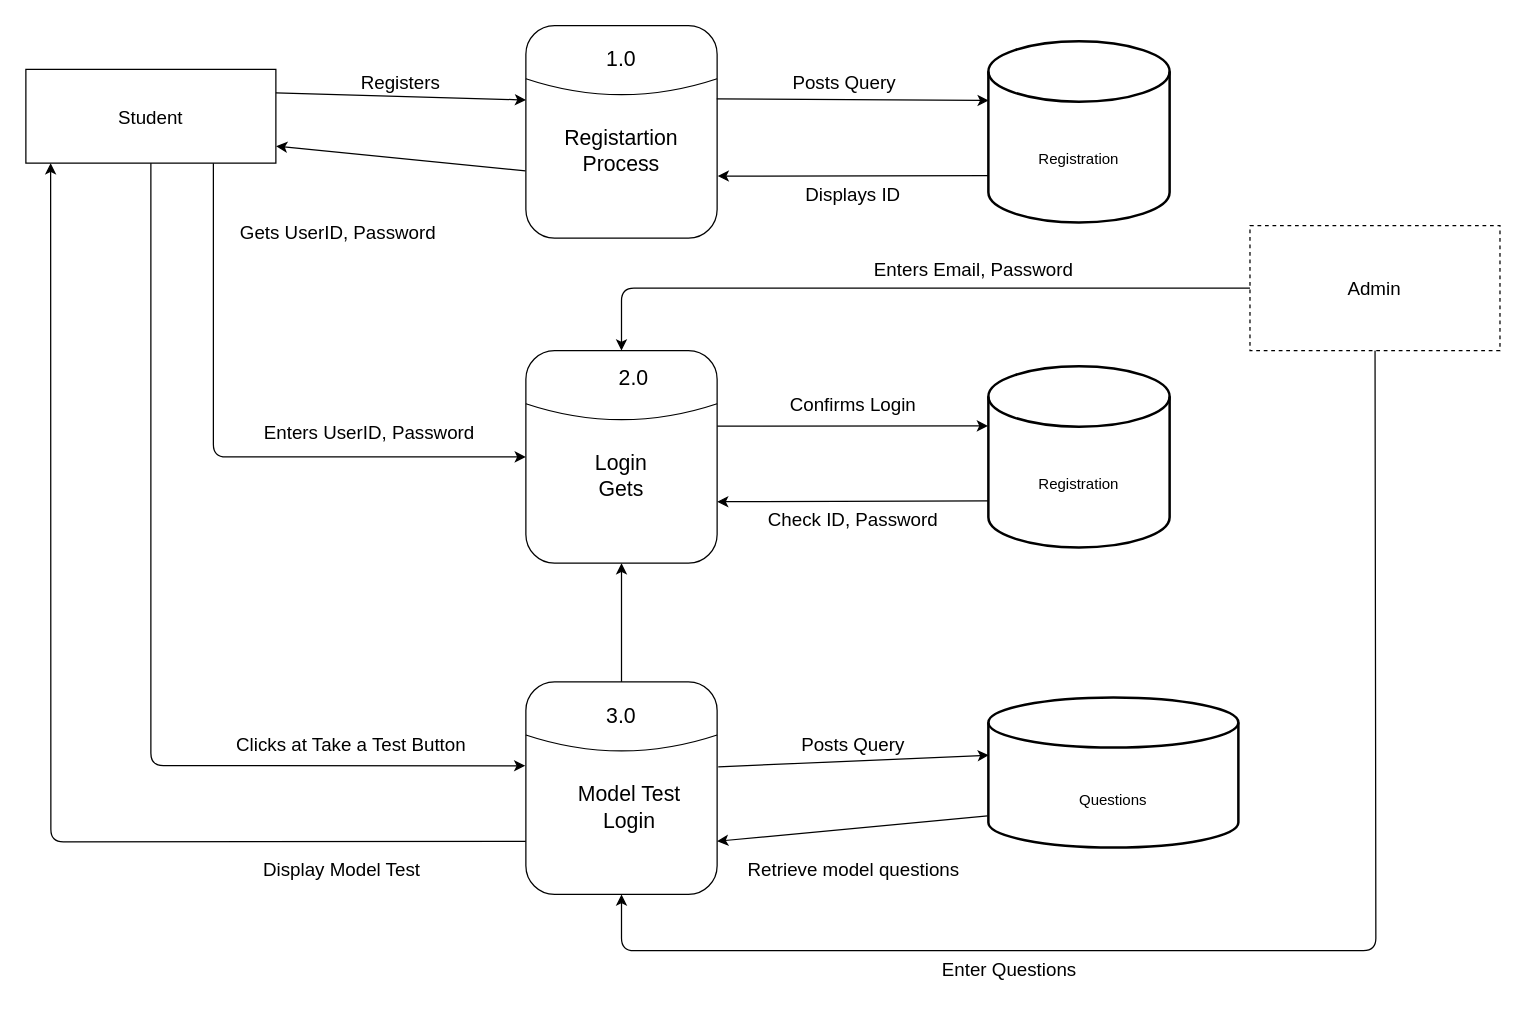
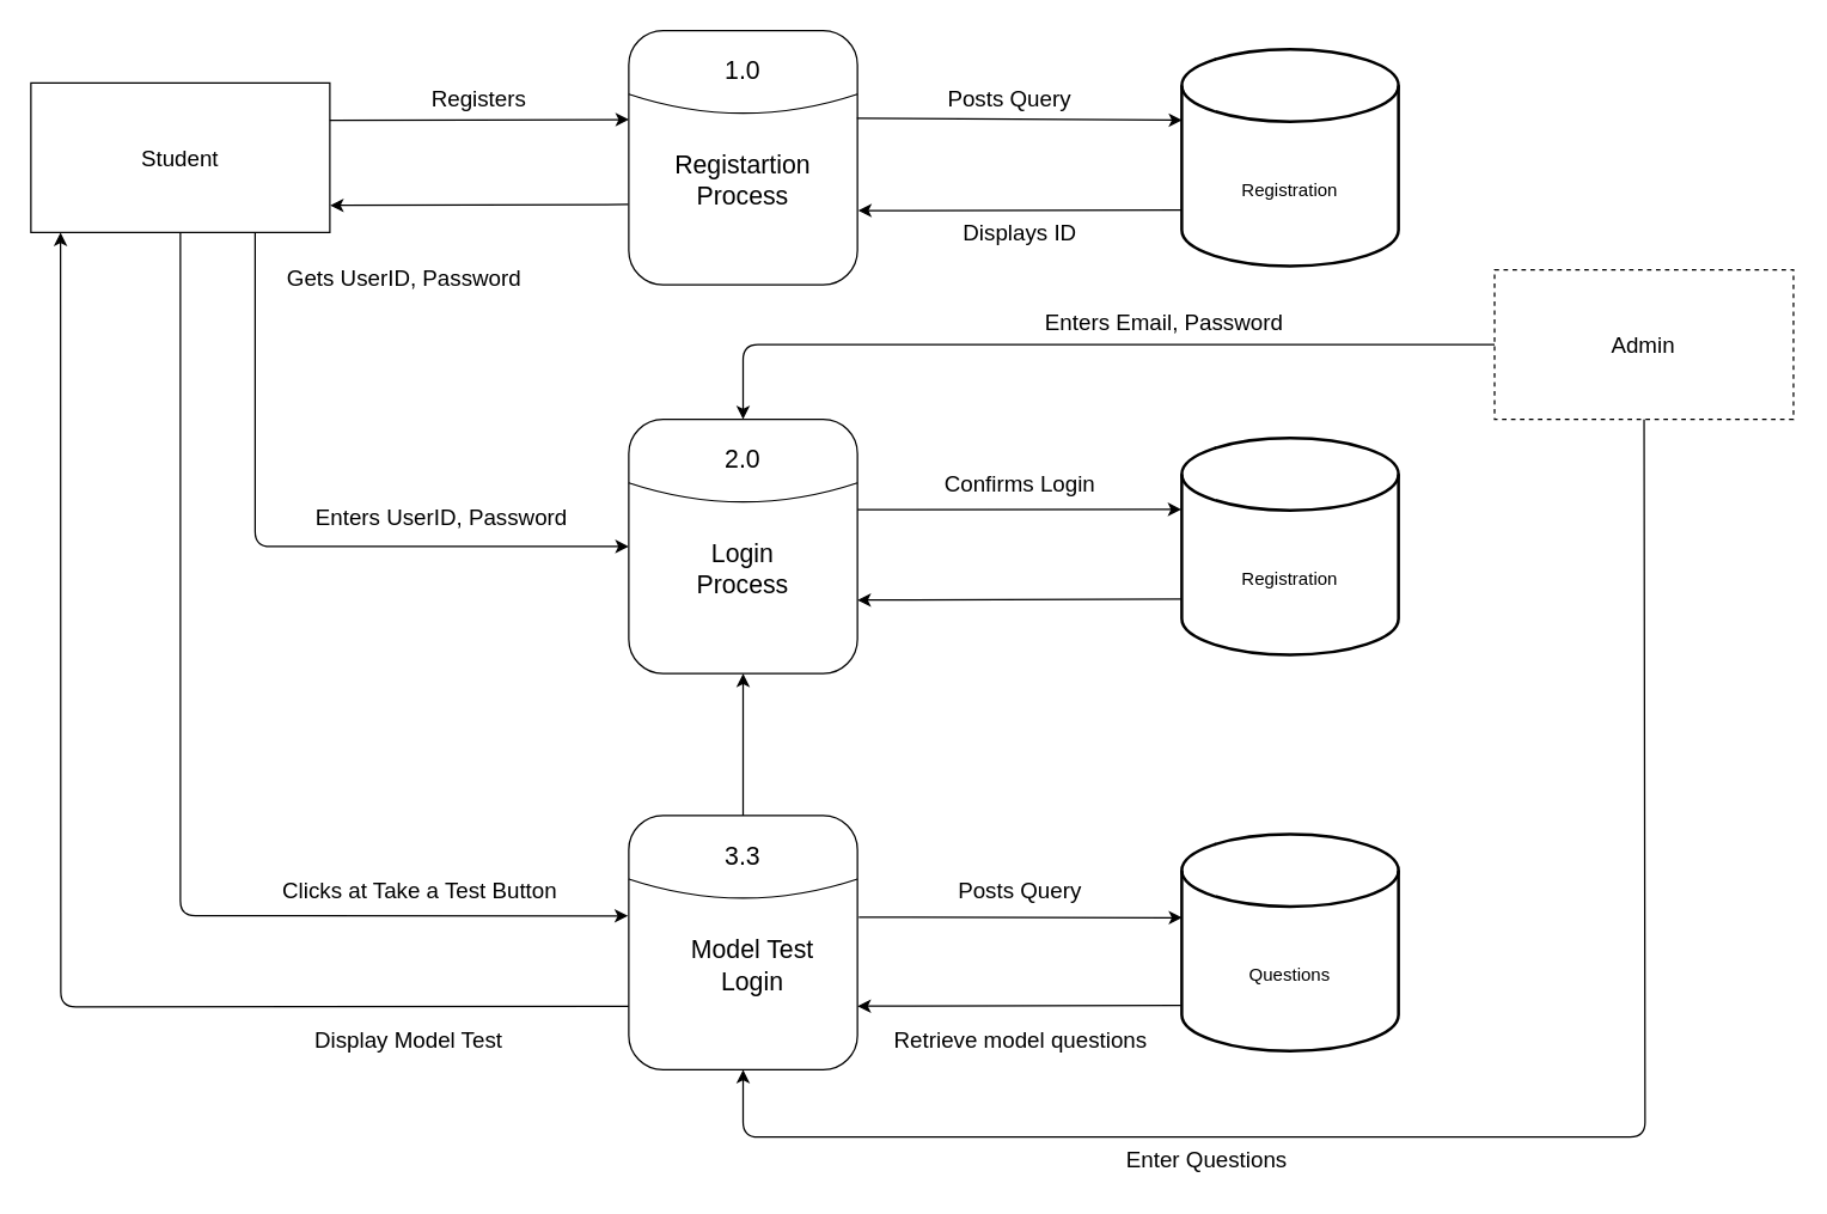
  <mxCell id="0" />
  <mxCell id="1" parent="0" />
  <mxCell id="2" style="edgeStyle=orthogonalEdgeStyle;rounded=1;orthogonalLoop=1;jettySize=auto;html=1;exitX=0.75;exitY=1;exitDx=0;exitDy=0;entryX=0;entryY=0.5;entryDx=0;entryDy=0;" parent="1" source="3" target="29" edge="1"><mxGeometry relative="1" as="geometry" /></mxCell>
- <mxCell id="3" value="&lt;font style=&quot;font-size: 15px;&quot;&gt;Student&lt;/font&gt;" style="rounded=0;whiteSpace=wrap;html=1;" parent="1" vertex="1"><mxGeometry x="20" y="55" width="200" height="75" as="geometry" /></mxCell>
+ <mxCell id="3" value="&lt;font style=&quot;font-size: 15px;&quot;&gt;Student&lt;/font&gt;" style="rounded=0;whiteSpace=wrap;html=1;" parent="1" vertex="1"><mxGeometry x="20" y="55" width="200" height="100" as="geometry" /></mxCell>
  <mxCell id="4" value="" style="endArrow=classic;html=1;rounded=0;exitX=1;exitY=0.25;exitDx=0;exitDy=0;entryX=0.001;entryY=0.35;entryDx=0;entryDy=0;entryPerimeter=0;" parent="1" source="3" target="22" edge="1"><mxGeometry width="50" height="50" relative="1" as="geometry"><mxPoint x="340" y="230" as="sourcePoint" /><mxPoint x="470.82" y="110.57" as="targetPoint" /></mxGeometry></mxCell>
  <mxCell id="5" value="" style="endArrow=classic;html=1;rounded=0;exitX=-0.002;exitY=0.684;exitDx=0;exitDy=0;entryX=1.001;entryY=0.819;entryDx=0;entryDy=0;exitPerimeter=0;entryPerimeter=0;" parent="1" source="22" target="3" edge="1"><mxGeometry width="50" height="50" relative="1" as="geometry"><mxPoint x="470.69" y="140.6" as="sourcePoint" /><mxPoint x="190" y="150" as="targetPoint" /></mxGeometry></mxCell>
  <mxCell id="6" value="&lt;font style=&quot;font-size: 15px;&quot;&gt;Registers&lt;/font&gt;" style="text;html=1;strokeColor=none;fillColor=none;align=center;verticalAlign=middle;whiteSpace=wrap;rounded=0;" parent="1" vertex="1"><mxGeometry x="290" y="50" width="60" height="30" as="geometry" /></mxCell>
  <mxCell id="7" value="&lt;font style=&quot;font-size: 15px;&quot;&gt;Gets UserID, Password&lt;/font&gt;" style="text;html=1;strokeColor=none;fillColor=none;align=center;verticalAlign=middle;whiteSpace=wrap;rounded=0;" parent="1" vertex="1"><mxGeometry x="175" y="170" width="190" height="30" as="geometry" /></mxCell>
  <mxCell id="8" value="&lt;font style=&quot;font-size: 15px;&quot;&gt;Enters UserID, Password&lt;/font&gt;" style="text;html=1;strokeColor=none;fillColor=none;align=center;verticalAlign=middle;whiteSpace=wrap;rounded=0;rotation=0;" parent="1" vertex="1"><mxGeometry x="205" y="330" width="180" height="30" as="geometry" /></mxCell>
  <mxCell id="9" value="" style="endArrow=classic;html=1;rounded=1;exitX=0.5;exitY=1;exitDx=0;exitDy=0;entryX=-0.003;entryY=0.395;entryDx=0;entryDy=0;entryPerimeter=0;" parent="1" source="3" target="34" edge="1"><mxGeometry width="50" height="50" relative="1" as="geometry"><mxPoint x="590" y="520" as="sourcePoint" /><mxPoint x="488.038" y="579.038" as="targetPoint" /><Array as="points"><mxPoint x="120" y="612" /></Array></mxGeometry></mxCell>
  <mxCell id="10" value="&lt;font style=&quot;font-size: 15px;&quot;&gt;Display Model Test&lt;/font&gt;" style="text;html=1;strokeColor=none;fillColor=none;align=center;verticalAlign=middle;whiteSpace=wrap;rounded=0;rotation=0;" parent="1" vertex="1"><mxGeometry x="182.5" y="680" width="180" height="30" as="geometry" /></mxCell>
  <mxCell id="11" value="" style="endArrow=classic;html=1;rounded=1;exitX=0;exitY=0.75;exitDx=0;exitDy=0;entryX=0.099;entryY=1;entryDx=0;entryDy=0;entryPerimeter=0;" parent="1" source="34" target="3" edge="1"><mxGeometry width="50" height="50" relative="1" as="geometry"><mxPoint x="469" y="625" as="sourcePoint" /><mxPoint x="120" y="160" as="targetPoint" /><Array as="points"><mxPoint x="40" y="673" /></Array></mxGeometry></mxCell>
  <mxCell id="12" value="&lt;font style=&quot;font-size: 15px;&quot;&gt;Clicks at Take a Test Button&lt;/font&gt;" style="text;html=1;strokeColor=none;fillColor=none;align=center;verticalAlign=middle;whiteSpace=wrap;rounded=0;rotation=0;" parent="1" vertex="1"><mxGeometry x="182.5" y="580" width="195" height="30" as="geometry" /></mxCell>
  <mxCell id="13" value="&lt;font style=&quot;font-size: 15px;&quot;&gt;Displays ID&lt;/font&gt;" style="text;html=1;strokeColor=none;fillColor=none;align=center;verticalAlign=middle;whiteSpace=wrap;rounded=0;" parent="1" vertex="1"><mxGeometry x="636.75" y="140" width="90" height="30" as="geometry" /></mxCell>
  <mxCell id="14" value="" style="endArrow=classic;html=1;rounded=0;exitX=1;exitY=0.355;exitDx=0;exitDy=0;entryX=-0.002;entryY=0.329;entryDx=0;entryDy=0;exitPerimeter=0;entryPerimeter=0;" parent="1" source="29" target="46" edge="1"><mxGeometry width="50" height="50" relative="1" as="geometry"><mxPoint x="598.57" y="350.05" as="sourcePoint" /><mxPoint x="790" y="340" as="targetPoint" /></mxGeometry></mxCell>
  <mxCell id="15" value="" style="endArrow=classic;html=1;rounded=0;exitX=-0.001;exitY=0.743;exitDx=0;exitDy=0;entryX=1;entryY=0.711;entryDx=0;entryDy=0;entryPerimeter=0;exitPerimeter=0;" parent="1" source="46" target="29" edge="1"><mxGeometry width="50" height="50" relative="1" as="geometry"><mxPoint x="789.786" y="400.2" as="sourcePoint" /><mxPoint x="598.83" y="378.91" as="targetPoint" /></mxGeometry></mxCell>
- <mxCell id="16" value="&lt;font style=&quot;font-size: 15px;&quot;&gt;Check ID, Password&lt;/font&gt;" style="text;html=1;strokeColor=none;fillColor=none;align=center;verticalAlign=middle;whiteSpace=wrap;rounded=0;" parent="1" vertex="1"><mxGeometry x="611.75" y="400" width="140" height="30" as="geometry" /></mxCell>
  <mxCell id="17" value="&lt;font style=&quot;font-size: 15px;&quot;&gt;Confirms Login&lt;/font&gt;" style="text;html=1;strokeColor=none;fillColor=none;align=center;verticalAlign=middle;whiteSpace=wrap;rounded=0;" parent="1" vertex="1"><mxGeometry x="626.75" y="308" width="110" height="30" as="geometry" /></mxCell>
  <mxCell id="18" value="" style="endArrow=classic;html=1;rounded=0;exitX=1.006;exitY=0.4;exitDx=0;exitDy=0;entryX=0.002;entryY=0.385;entryDx=0;entryDy=0;entryPerimeter=0;exitPerimeter=0;" parent="1" source="34" target="47" edge="1"><mxGeometry width="50" height="50" relative="1" as="geometry"><mxPoint x="614.997" y="580" as="sourcePoint" /><mxPoint x="790.643" y="613.1" as="targetPoint" /></mxGeometry></mxCell>
  <mxCell id="19" value="&lt;font style=&quot;font-size: 15px;&quot;&gt;Retrieve model questions&lt;/font&gt;" style="text;html=1;strokeColor=none;fillColor=none;align=center;verticalAlign=middle;whiteSpace=wrap;rounded=0;" parent="1" vertex="1"><mxGeometry x="588.5" y="680" width="186.5" height="30" as="geometry" /></mxCell>
  <mxCell id="20" value="&lt;font style=&quot;font-size: 15px;&quot;&gt;Posts Query&lt;/font&gt;" style="text;html=1;strokeColor=none;fillColor=none;align=center;verticalAlign=middle;whiteSpace=wrap;rounded=0;" parent="1" vertex="1"><mxGeometry x="626.75" y="580" width="110" height="30" as="geometry" /></mxCell>
  <mxCell id="21" value="" style="group" parent="1" vertex="1" connectable="0"><mxGeometry x="420" y="20" width="153" height="170" as="geometry" /></mxCell>
  <mxCell id="22" value="" style="rounded=1;whiteSpace=wrap;html=1;" parent="21" vertex="1"><mxGeometry width="153" height="170" as="geometry" /></mxCell>
  <mxCell id="23" value="" style="endArrow=none;html=1;exitX=0;exitY=0.25;exitDx=0;exitDy=0;entryX=1;entryY=0.25;entryDx=0;entryDy=0;curved=1;" parent="21" source="22" target="22" edge="1"><mxGeometry width="50" height="50" relative="1" as="geometry"><mxPoint x="85" y="127.5" as="sourcePoint" /><mxPoint x="127.5" y="85" as="targetPoint" /><Array as="points"><mxPoint x="76.5" y="68" /></Array></mxGeometry></mxCell>
  <mxCell id="24" value="&lt;font style=&quot;font-size: 17px;&quot;&gt;1.0&lt;/font&gt;" style="text;html=1;strokeColor=none;fillColor=none;align=center;verticalAlign=middle;whiteSpace=wrap;rounded=0;" parent="21" vertex="1"><mxGeometry x="52.214" y="16.19" width="48.571" height="24.286" as="geometry" /></mxCell>
  <mxCell id="25" value="&lt;font style=&quot;font-size: 17px;&quot;&gt;Registartion Process&lt;/font&gt;" style="text;html=1;strokeColor=none;fillColor=none;align=center;verticalAlign=middle;whiteSpace=wrap;rounded=0;" parent="21" vertex="1"><mxGeometry x="15.786" y="89.048" width="121.429" height="24.286" as="geometry" /></mxCell>
  <mxCell id="26" value="" style="endArrow=classic;html=1;rounded=0;entryX=0.002;entryY=0.327;entryDx=0;entryDy=0;exitX=0.998;exitY=0.345;exitDx=0;exitDy=0;exitPerimeter=0;entryPerimeter=0;" parent="1" source="22" target="45" edge="1"><mxGeometry width="50" height="50" relative="1" as="geometry"><mxPoint x="620" y="100" as="sourcePoint" /><mxPoint x="790.12" y="80.04" as="targetPoint" /></mxGeometry></mxCell>
  <mxCell id="27" value="" style="endArrow=classic;html=1;rounded=0;exitX=0;exitY=0.742;exitDx=0;exitDy=0;entryX=1.003;entryY=0.708;entryDx=0;entryDy=0;exitPerimeter=0;entryPerimeter=0;" parent="1" source="45" target="22" edge="1"><mxGeometry width="50" height="50" relative="1" as="geometry"><mxPoint x="789.88" y="140.36" as="sourcePoint" /><mxPoint x="613" y="140.69" as="targetPoint" /></mxGeometry></mxCell>
  <mxCell id="28" value="" style="group" parent="1" vertex="1" connectable="0"><mxGeometry x="420" y="280" width="153" height="170" as="geometry" /></mxCell>
  <mxCell id="29" value="" style="rounded=1;whiteSpace=wrap;html=1;" parent="28" vertex="1"><mxGeometry width="153" height="170" as="geometry" /></mxCell>
  <mxCell id="30" value="" style="endArrow=none;html=1;exitX=0;exitY=0.25;exitDx=0;exitDy=0;entryX=1;entryY=0.25;entryDx=0;entryDy=0;curved=1;" parent="28" source="29" target="29" edge="1"><mxGeometry width="50" height="50" relative="1" as="geometry"><mxPoint x="85" y="127.5" as="sourcePoint" /><mxPoint x="127.5" y="85" as="targetPoint" /><Array as="points"><mxPoint x="76.5" y="68" /></Array></mxGeometry></mxCell>
- <mxCell id="31" value="&lt;font style=&quot;font-size: 17px;&quot;&gt;2.0&lt;/font&gt;" style="text;html=1;strokeColor=none;fillColor=none;align=center;verticalAlign=middle;whiteSpace=wrap;rounded=0;" parent="28" vertex="1"><mxGeometry x="62.214" y="11.19" width="48.571" height="24.286" as="geometry" /></mxCell>
- <mxCell id="32" value="&lt;font style=&quot;font-size: 17px;&quot;&gt;Login&lt;br&gt;Gets&lt;/font&gt;" style="text;html=1;strokeColor=none;fillColor=none;align=center;verticalAlign=middle;whiteSpace=wrap;rounded=0;" parent="28" vertex="1"><mxGeometry x="15.786" y="89.048" width="121.429" height="24.286" as="geometry" /></mxCell>
+ <mxCell id="31" value="&lt;font style=&quot;font-size: 17px;&quot;&gt;2.0&lt;/font&gt;" style="text;html=1;strokeColor=none;fillColor=none;align=center;verticalAlign=middle;whiteSpace=wrap;rounded=0;" parent="28" vertex="1"><mxGeometry x="52.214" y="16.19" width="48.571" height="24.286" as="geometry" /></mxCell>
+ <mxCell id="32" value="&lt;font style=&quot;font-size: 17px;&quot;&gt;Login&lt;br&gt;Process&lt;/font&gt;" style="text;html=1;strokeColor=none;fillColor=none;align=center;verticalAlign=middle;whiteSpace=wrap;rounded=0;" parent="28" vertex="1"><mxGeometry x="15.786" y="89.048" width="121.429" height="24.286" as="geometry" /></mxCell>
  <mxCell id="33" value="" style="group" parent="1" vertex="1" connectable="0"><mxGeometry x="420" y="545" width="153" height="170" as="geometry" /></mxCell>
  <mxCell id="34" value="" style="rounded=1;whiteSpace=wrap;html=1;" parent="33" vertex="1"><mxGeometry width="153" height="170" as="geometry" /></mxCell>
  <mxCell id="35" value="" style="endArrow=none;html=1;exitX=0;exitY=0.25;exitDx=0;exitDy=0;entryX=1;entryY=0.25;entryDx=0;entryDy=0;curved=1;" parent="33" source="34" target="34" edge="1"><mxGeometry width="50" height="50" relative="1" as="geometry"><mxPoint x="85" y="127.5" as="sourcePoint" /><mxPoint x="127.5" y="85" as="targetPoint" /><Array as="points"><mxPoint x="76.5" y="68" /></Array></mxGeometry></mxCell>
- <mxCell id="36" value="&lt;font style=&quot;font-size: 17px;&quot;&gt;3.0&lt;/font&gt;" style="text;html=1;strokeColor=none;fillColor=none;align=center;verticalAlign=middle;whiteSpace=wrap;rounded=0;" parent="33" vertex="1"><mxGeometry x="52.214" y="16.19" width="48.571" height="24.286" as="geometry" /></mxCell>
+ <mxCell id="36" value="&lt;font style=&quot;font-size: 17px;&quot;&gt;3.3&lt;/font&gt;" style="text;html=1;strokeColor=none;fillColor=none;align=center;verticalAlign=middle;whiteSpace=wrap;rounded=0;" parent="33" vertex="1"><mxGeometry x="52.214" y="16.19" width="48.571" height="24.286" as="geometry" /></mxCell>
  <mxCell id="37" value="&lt;font style=&quot;font-size: 17px;&quot;&gt;Model Test&lt;br&gt;Login&lt;/font&gt;" style="text;html=1;strokeColor=none;fillColor=none;align=center;verticalAlign=middle;whiteSpace=wrap;rounded=0;" parent="33" vertex="1"><mxGeometry x="15.79" y="89.05" width="134.21" height="24.29" as="geometry" /></mxCell>
  <mxCell id="38" value="" style="endArrow=classic;html=1;rounded=0;entryX=1;entryY=0.75;entryDx=0;entryDy=0;exitX=-0.003;exitY=0.789;exitDx=0;exitDy=0;exitPerimeter=0;" parent="1" source="47" target="34" edge="1"><mxGeometry width="50" height="50" relative="1" as="geometry"><mxPoint x="789.571" y="671.9" as="sourcePoint" /><mxPoint x="613" y="624.66" as="targetPoint" /></mxGeometry></mxCell>
  <mxCell id="39" value="&lt;font style=&quot;font-size: 15px;&quot;&gt;Posts Query&lt;/font&gt;" style="text;html=1;strokeColor=none;fillColor=none;align=center;verticalAlign=middle;whiteSpace=wrap;rounded=0;" parent="1" vertex="1"><mxGeometry x="620" y="50" width="110" height="30" as="geometry" /></mxCell>
  <mxCell id="40" style="edgeStyle=orthogonalEdgeStyle;rounded=1;orthogonalLoop=1;jettySize=auto;html=1;exitX=0.5;exitY=1;exitDx=0;exitDy=0;entryX=0.5;entryY=1;entryDx=0;entryDy=0;" parent="1" source="42" target="34" edge="1"><mxGeometry relative="1" as="geometry"><Array as="points"><mxPoint x="1100" y="255" /><mxPoint x="1100" y="760" /><mxPoint x="536" y="760" /></Array></mxGeometry></mxCell>
  <mxCell id="41" style="edgeStyle=orthogonalEdgeStyle;rounded=1;orthogonalLoop=1;jettySize=auto;html=1;exitX=0;exitY=0.5;exitDx=0;exitDy=0;entryX=0.5;entryY=0;entryDx=0;entryDy=0;" parent="1" source="42" target="29" edge="1"><mxGeometry relative="1" as="geometry" /></mxCell>
  <mxCell id="42" value="&lt;font style=&quot;font-size: 15px;&quot;&gt;Admin&lt;/font&gt;" style="rounded=0;whiteSpace=wrap;html=1;dashed=1;" parent="1" vertex="1"><mxGeometry x="999.29" y="180" width="200" height="100" as="geometry" /></mxCell>
  <mxCell id="43" value="&lt;font style=&quot;font-size: 15px;&quot;&gt;Enters Email, Password&lt;/font&gt;" style="text;html=1;strokeColor=none;fillColor=none;align=center;verticalAlign=middle;whiteSpace=wrap;rounded=0;rotation=0;" parent="1" vertex="1"><mxGeometry x="680" y="200" width="196.75" height="30" as="geometry" /></mxCell>
  <mxCell id="44" value="&lt;font style=&quot;font-size: 15px;&quot;&gt;Enter Questions&lt;/font&gt;" style="text;html=1;strokeColor=none;fillColor=none;align=center;verticalAlign=middle;whiteSpace=wrap;rounded=0;" parent="1" vertex="1"><mxGeometry x="736.75" y="760" width="140" height="30" as="geometry" /></mxCell>
  <mxCell id="45" value="&lt;div&gt;&lt;br&gt;&lt;/div&gt;&lt;div&gt;&lt;br&gt;&lt;/div&gt;&lt;div&gt;&lt;br&gt;&lt;/div&gt;Registration" style="strokeWidth=2;html=1;shape=mxgraph.flowchart.database;whiteSpace=wrap;" vertex="1" parent="1"><mxGeometry x="790" y="32.5" width="145" height="145" as="geometry" /></mxCell>
  <mxCell id="46" value="&lt;div&gt;&lt;br&gt;&lt;/div&gt;&lt;div&gt;&lt;br&gt;&lt;/div&gt;&lt;div&gt;&lt;br&gt;&lt;/div&gt;Registration" style="strokeWidth=2;html=1;shape=mxgraph.flowchart.database;whiteSpace=wrap;" vertex="1" parent="1"><mxGeometry x="790" y="292.5" width="145" height="145" as="geometry" /></mxCell>
- <mxCell id="47" value="&lt;div&gt;&lt;br&gt;&lt;/div&gt;&lt;div&gt;&lt;br&gt;&lt;/div&gt;&lt;div&gt;&lt;br&gt;&lt;/div&gt;Questions" style="strokeWidth=2;html=1;shape=mxgraph.flowchart.database;whiteSpace=wrap;" vertex="1" parent="1"><mxGeometry x="790" y="557.5" width="200" height="120" as="geometry" /></mxCell>
+ <mxCell id="47" value="&lt;div&gt;&lt;br&gt;&lt;/div&gt;&lt;div&gt;&lt;br&gt;&lt;/div&gt;&lt;div&gt;&lt;br&gt;&lt;/div&gt;Questions" style="strokeWidth=2;html=1;shape=mxgraph.flowchart.database;whiteSpace=wrap;" vertex="1" parent="1"><mxGeometry x="790" y="557.5" width="145" height="145" as="geometry" /></mxCell>
  <mxCell id="48" value="" style="edgeStyle=orthogonalEdgeStyle;rounded=0;orthogonalLoop=1;jettySize=auto;html=1;" edge="1" parent="1" source="34" target="29"><mxGeometry relative="1" as="geometry" /></mxCell>
